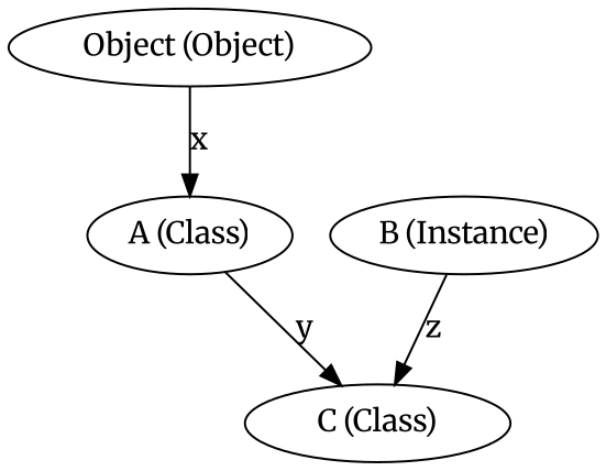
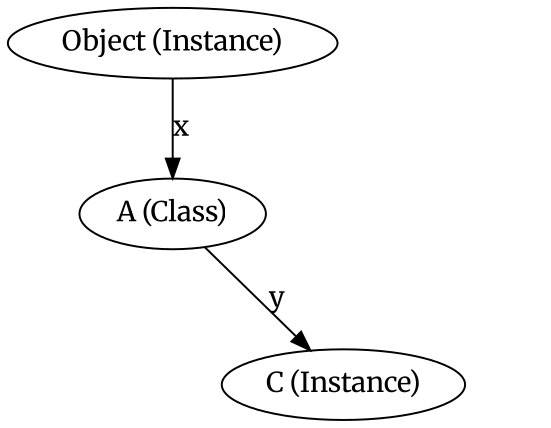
  digraph {
    fontname=Merriweather
    node [fontname=Merriweather]
    edge [fontname=Merriweather]
-   "Object (Instance)" [label="Object (Object)"]
+   "Object (Instance)"
    "A (Class)"
-   "C (Class)"
-   "B (Instance)"
+   "C (Class)" [label="C (Instance)"]
    "Object (Instance)" -> "A (Class)" [label=x]
    "A (Class)" -> "C (Class)" [label=y]
-   "B (Instance)" -> "C (Class)" [label=z]
  }
